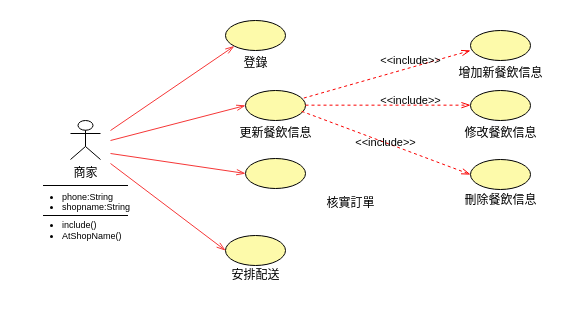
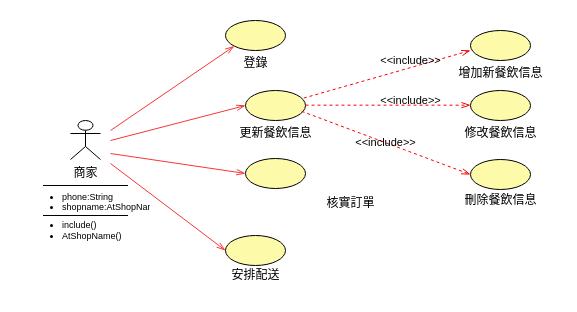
  <mxCell id="0" />
  <mxCell id="1" parent="0" />
  <mxCell id="2" value="商家" style="shape=umlActor;verticalLabelPosition=bottom;verticalAlign=top;html=1;outlineConnect=0;strokeColor=#000000;" parent="1" vertex="1"><mxGeometry x="70" y="120" width="30" height="39" as="geometry" /></mxCell>
  <mxCell id="3" value="" style="line;strokeWidth=1;html=1;perimeter=backbonePerimeter;points=[];outlineConnect=0;" parent="1" vertex="1"><mxGeometry x="42.5" y="180" width="85" height="10" as="geometry" /></mxCell>
- <mxCell id="4" value="&lt;ul style=&quot;font-size: 9px;&quot;&gt;&lt;li&gt;phone:String&lt;/li&gt;&lt;li&gt;shopname:String&lt;/li&gt;&lt;/ul&gt;" style="text;strokeColor=none;fillColor=none;html=1;whiteSpace=wrap;verticalAlign=middle;overflow=hidden;" parent="1" vertex="1"><mxGeometry x="20" y="180" width="130" height="40" as="geometry" /></mxCell>
+ <mxCell id="4" value="&lt;ul style=&quot;font-size: 9px;&quot;&gt;&lt;li&gt;phone:String&lt;/li&gt;&lt;li&gt;shopname:AtShopName&lt;/li&gt;&lt;/ul&gt;" style="text;strokeColor=none;fillColor=none;html=1;whiteSpace=wrap;verticalAlign=middle;overflow=hidden;" parent="1" vertex="1"><mxGeometry x="20" y="180" width="130" height="40" as="geometry" /></mxCell>
  <mxCell id="5" value="" style="line;strokeWidth=1;html=1;perimeter=backbonePerimeter;points=[];outlineConnect=0;" parent="1" vertex="1"><mxGeometry x="42.5" y="210" width="85" height="10" as="geometry" /></mxCell>
  <mxCell id="6" value="&lt;ul style=&quot;font-size: 9px;&quot;&gt;&lt;li style=&quot;font-size: 9px;&quot;&gt;include()&lt;/li&gt;&lt;li style=&quot;font-size: 9px;&quot;&gt;AtShopName()&lt;/li&gt;&lt;/ul&gt;" style="text;strokeColor=none;fillColor=none;html=1;whiteSpace=wrap;verticalAlign=middle;overflow=hidden;fontSize=9;" parent="1" vertex="1"><mxGeometry x="20" y="190" width="120" height="80" as="geometry" /></mxCell>
  <mxCell id="7" value="登錄" style="text;html=1;align=center;verticalAlign=middle;resizable=0;points=[];autosize=1;strokeColor=none;fillColor=none;" parent="1" vertex="1"><mxGeometry x="230" y="48" width="50" height="30" as="geometry" /></mxCell>
  <mxCell id="8" value="更新餐飲信息" style="text;html=1;align=center;verticalAlign=middle;resizable=0;points=[];autosize=1;strokeColor=none;fillColor=none;" parent="1" vertex="1"><mxGeometry x="225" y="118" width="100" height="30" as="geometry" /></mxCell>
  <mxCell id="9" value="核實訂單" style="text;html=1;align=center;verticalAlign=middle;resizable=0;points=[];autosize=1;strokeColor=none;fillColor=none;" parent="1" vertex="1"><mxGeometry x="315" y="188" width="70" height="30" as="geometry" /></mxCell>
  <mxCell id="10" value="安排配送" style="text;html=1;align=center;verticalAlign=middle;resizable=0;points=[];autosize=1;strokeColor=none;fillColor=none;" parent="1" vertex="1"><mxGeometry x="220" y="260" width="70" height="30" as="geometry" /></mxCell>
  <mxCell id="11" value="" style="endArrow=openThin;html=1;rounded=0;endSize=7;startSize=8;entryX=0;entryY=1;entryDx=0;entryDy=0;strokeColor=#f63737;endFill=0;" parent="1" target="12" edge="1"><mxGeometry width="50" height="50" relative="1" as="geometry"><mxPoint x="110" y="130" as="sourcePoint" /><mxPoint x="228.539" y="45.481" as="targetPoint" /></mxGeometry></mxCell>
  <mxCell id="12" value="" style="ellipse;whiteSpace=wrap;html=1;fillColor=#fdfaaa;" parent="1" vertex="1"><mxGeometry x="225" y="20" width="60" height="30" as="geometry" /></mxCell>
  <mxCell id="13" value="" style="ellipse;whiteSpace=wrap;html=1;fillColor=#fdfaaa;" parent="1" vertex="1"><mxGeometry x="245" y="90" width="60" height="30" as="geometry" /></mxCell>
  <mxCell id="14" value="" style="ellipse;whiteSpace=wrap;html=1;fillColor=#fdfaaa;" parent="1" vertex="1"><mxGeometry x="245" y="158" width="60" height="30" as="geometry" /></mxCell>
  <mxCell id="15" value="" style="ellipse;whiteSpace=wrap;html=1;fillColor=#fdfaaa;" parent="1" vertex="1"><mxGeometry x="225" y="235" width="60" height="30" as="geometry" /></mxCell>
  <mxCell id="16" value="" style="ellipse;whiteSpace=wrap;html=1;fillColor=#fdfaaa;" parent="1" vertex="1"><mxGeometry x="470" y="30" width="60" height="30" as="geometry" /></mxCell>
  <mxCell id="17" value="" style="endArrow=openThin;html=1;rounded=0;endSize=7;startSize=8;entryX=0;entryY=0.5;entryDx=0;entryDy=0;strokeColor=#f63737;endFill=0;" parent="1" target="13" edge="1"><mxGeometry width="50" height="50" relative="1" as="geometry"><mxPoint x="110" y="140" as="sourcePoint" /><mxPoint x="234" y="60" as="targetPoint" /></mxGeometry></mxCell>
  <mxCell id="18" value="" style="endArrow=openThin;html=1;rounded=0;endSize=7;startSize=8;entryX=0;entryY=0.5;entryDx=0;entryDy=0;strokeColor=#f63737;endFill=0;" parent="1" target="14" edge="1"><mxGeometry width="50" height="50" relative="1" as="geometry"><mxPoint x="110" y="153" as="sourcePoint" /><mxPoint x="245" y="118" as="targetPoint" /></mxGeometry></mxCell>
  <mxCell id="19" value="" style="endArrow=openThin;html=1;rounded=0;endSize=7;startSize=8;entryX=0;entryY=0.5;entryDx=0;entryDy=0;strokeColor=#f63737;endFill=0;" parent="1" target="15" edge="1"><mxGeometry width="50" height="50" relative="1" as="geometry"><mxPoint x="110" y="163" as="sourcePoint" /><mxPoint x="245" y="183" as="targetPoint" /></mxGeometry></mxCell>
  <mxCell id="20" value="" style="ellipse;whiteSpace=wrap;html=1;fillColor=#fdfaaa;" parent="1" vertex="1"><mxGeometry x="470" y="90" width="60" height="30" as="geometry" /></mxCell>
  <mxCell id="21" value="" style="ellipse;whiteSpace=wrap;html=1;fillColor=#fdfaaa;" parent="1" vertex="1"><mxGeometry x="470" y="159" width="60" height="30" as="geometry" /></mxCell>
  <mxCell id="22" value="增加新餐飲信息" style="text;html=1;align=center;verticalAlign=middle;resizable=0;points=[];autosize=1;strokeColor=none;fillColor=none;" parent="1" vertex="1"><mxGeometry x="445" y="58" width="110" height="30" as="geometry" /></mxCell>
  <mxCell id="23" value="修改餐飲信息" style="text;html=1;align=center;verticalAlign=middle;resizable=0;points=[];autosize=1;strokeColor=none;fillColor=none;" parent="1" vertex="1"><mxGeometry x="450" y="118" width="100" height="30" as="geometry" /></mxCell>
  <mxCell id="24" value="刪除餐飲信息" style="text;html=1;align=center;verticalAlign=middle;resizable=0;points=[];autosize=1;strokeColor=none;fillColor=none;" parent="1" vertex="1"><mxGeometry x="450" y="185" width="100" height="30" as="geometry" /></mxCell>
  <mxCell id="25" value="&amp;lt;&amp;lt;include&amp;gt;&amp;gt;" style="endArrow=openThin;endSize=7;dashed=1;html=1;rounded=0;entryX=0;entryY=0.489;entryDx=0;entryDy=0;entryPerimeter=0;strokeColor=#fa0000;endFill=0;labelBackgroundColor=none;" parent="1" target="20" edge="1"><mxGeometry x="0.273" y="5" width="160" relative="1" as="geometry"><mxPoint x="305" y="104.66" as="sourcePoint" /><mxPoint x="465" y="104.66" as="targetPoint" /><mxPoint as="offset" /></mxGeometry></mxCell>
  <mxCell id="26" value="&amp;lt;&amp;lt;include&amp;gt;&amp;gt;" style="endArrow=openThin;endSize=7;dashed=1;html=1;rounded=0;entryX=0;entryY=0.5;entryDx=0;entryDy=0;strokeColor=#fa0000;endFill=0;exitX=0.936;exitY=0.693;exitDx=0;exitDy=0;exitPerimeter=0;labelBackgroundColor=none;" parent="1" source="13" target="21" edge="1"><mxGeometry x="0.002" width="160" relative="1" as="geometry"><mxPoint x="300" y="117.31" as="sourcePoint" /><mxPoint x="465" y="117.65" as="targetPoint" /><mxPoint as="offset" /></mxGeometry></mxCell>
  <mxCell id="27" value="&amp;lt;&amp;lt;include&amp;gt;&amp;gt;" style="endArrow=openThin;endSize=7;dashed=1;html=1;rounded=0;entryX=0;entryY=0.667;entryDx=0;entryDy=0;entryPerimeter=0;strokeColor=#fa0000;endFill=0;exitX=0.972;exitY=0.252;exitDx=0;exitDy=0;exitPerimeter=0;labelBackgroundColor=none;" parent="1" source="13" target="16" edge="1"><mxGeometry x="0.303" y="7" width="160" relative="1" as="geometry"><mxPoint x="300" y="90" as="sourcePoint" /><mxPoint x="465" y="90.34" as="targetPoint" /><mxPoint as="offset" /></mxGeometry></mxCell>
